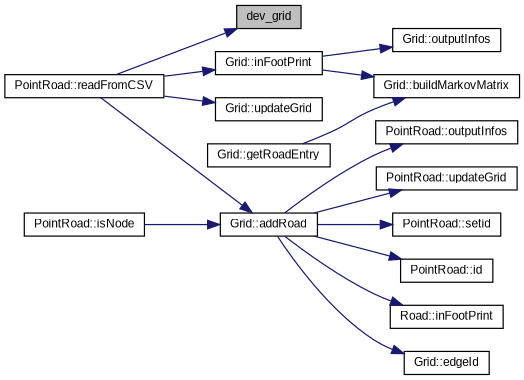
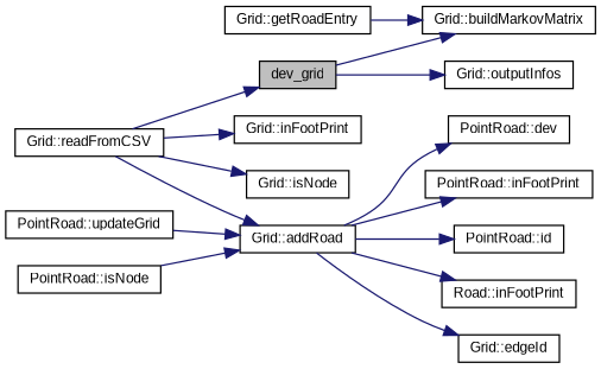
  digraph {
    fontname="Liberation Sans"
    rankdir=LR
    node [color=black fontname="Liberation Sans" fontsize=10 shape=record]
    edge [color=midnightblue fontname="Liberation Sans" fontsize=10 labelfontname=Helvetica labelfontsize=10 style=solid]
    n1 [fillcolor=grey75 fontcolor=black height=0.2 label=dev_grid style=filled width=0.4]
    n2 [height=0.2 label="Grid::buildMarkovMatrix" width=0.4]
    n3 [height=0.2 label="Grid::outputInfos" width=0.4]
-   n4 [height=0.2 label="PointRoad::readFromCSV" width=0.4]
+   n4 [height=0.2 label="Grid::readFromCSV" width=0.4]
    n5 [height=0.2 label="Grid::inFootPrint" width=0.4]
-   n6 [height=0.2 label="Grid::updateGrid" width=0.4]
+   n6 [height=0.2 label="Grid::isNode" width=0.4]
    n7 [height=0.2 label="Grid::addRoad" width=0.4]
-   n8 [height=0.2 label="PointRoad::outputInfos" width=0.4]
+   n8 [height=0.2 label="PointRoad::dev" width=0.4]
    n9 [height=0.2 label="PointRoad::updateGrid" width=0.4]
-   n10 [height=0.2 label="PointRoad::setid" width=0.4]
+   n10 [height=0.2 label="PointRoad::inFootPrint" width=0.4]
    n11 [height=0.2 label="PointRoad::id" width=0.4]
    n12 [height=0.2 label="Road::inFootPrint" width=0.4]
    n13 [height=0.2 label="Grid::edgeId" width=0.4]
    n14 [height=0.2 label="PointRoad::isNode" width=0.4]
    n15 [height=0.2 label="Grid::getRoadEntry" width=0.4]
-   n5 -> n2
-   n5 -> n3
+   n1 -> n2
+   n1 -> n3
    n4 -> n1
    n4 -> n5
    n4 -> n6
    n4 -> n7
    n7 -> n8
-   n7 -> n9
+   n9 -> n7
    n7 -> n10
    n7 -> n11
    n7 -> n12
    n7 -> n13
    n14 -> n7
    n15 -> n2
  }
